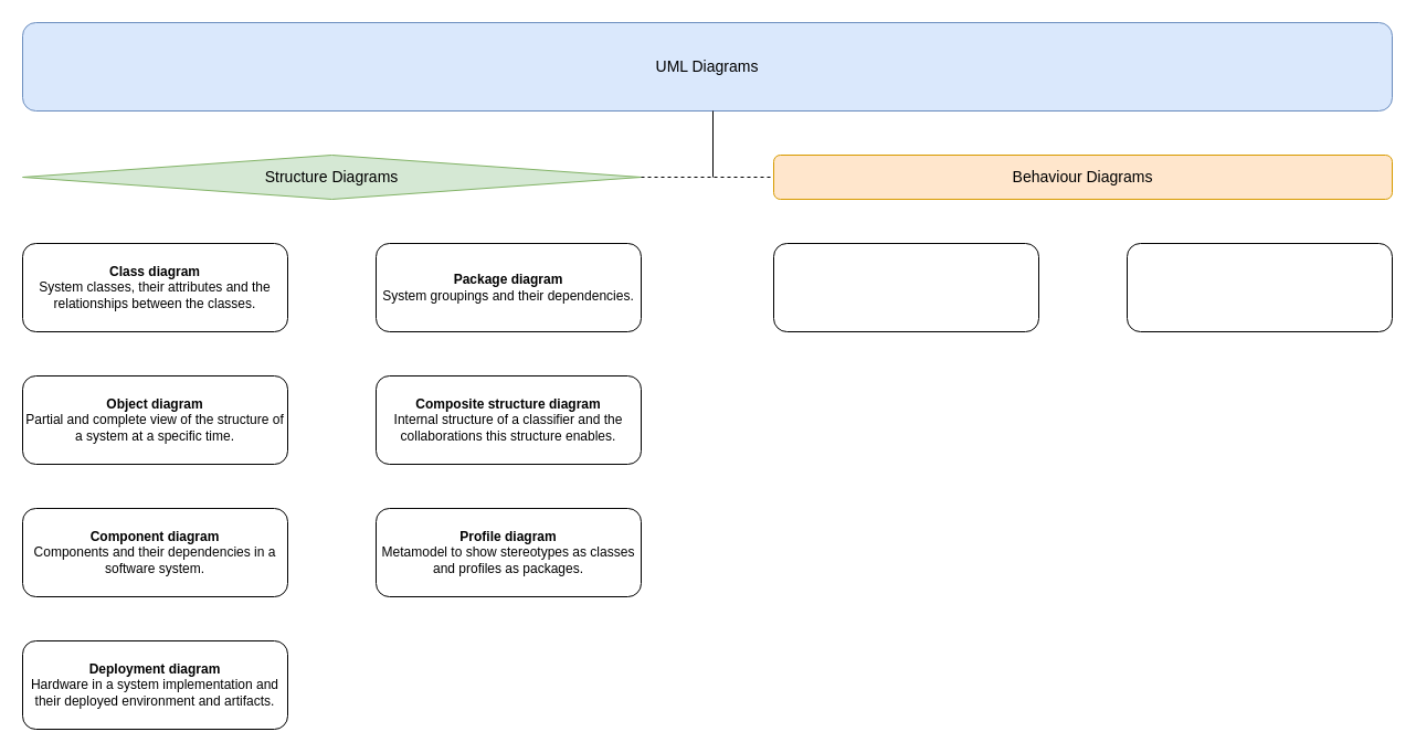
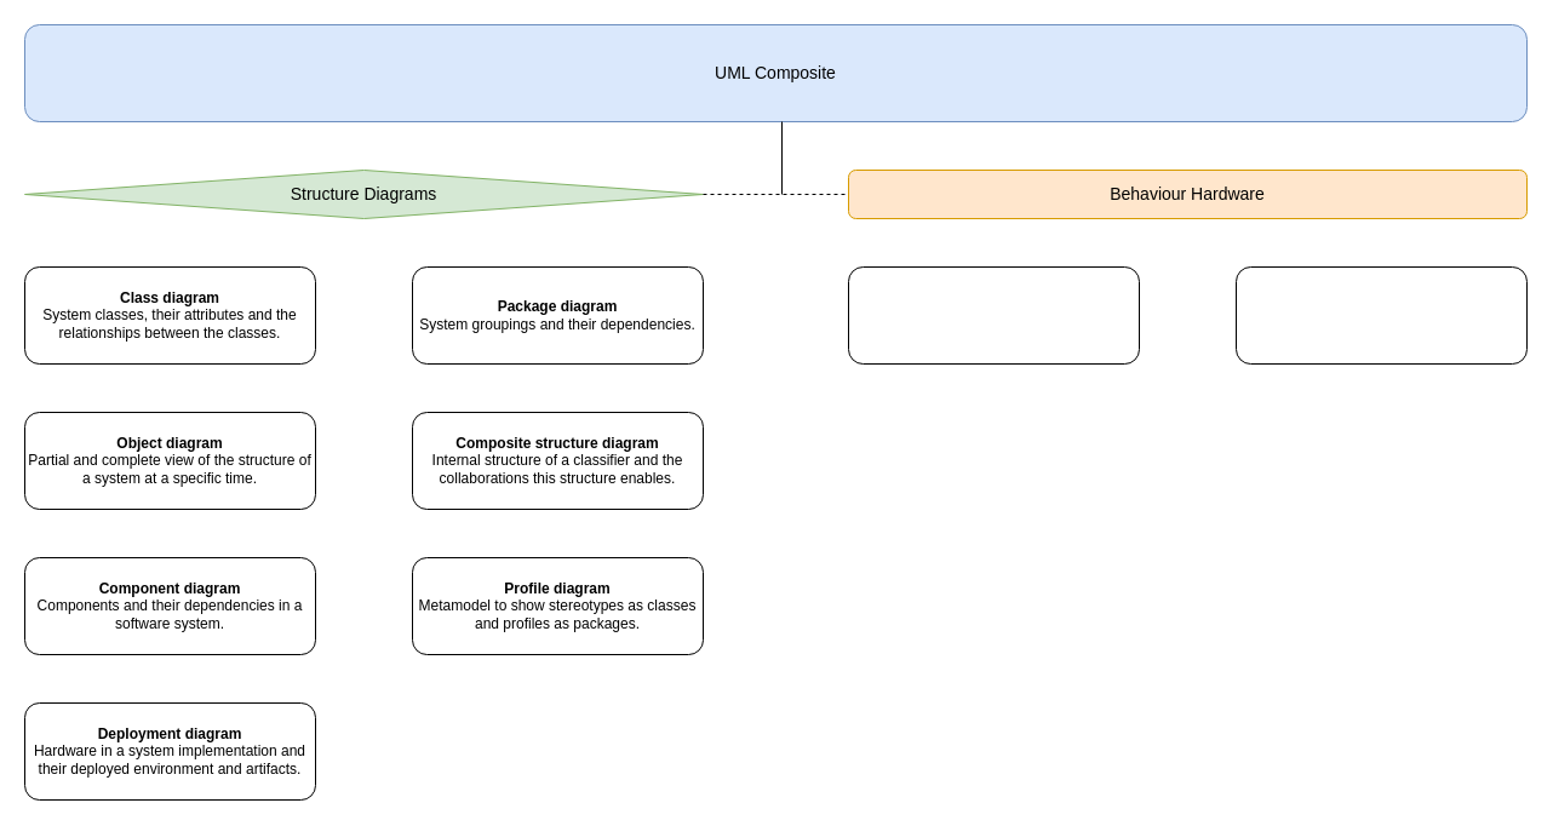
  <mxCell id="0" />
  <mxCell id="1" parent="0" />
- <mxCell id="2" value="&lt;div&gt;&lt;font style=&quot;font-size: 14px;&quot;&gt;UML Diagrams&lt;/font&gt;&lt;/div&gt;" style="rounded=1;whiteSpace=wrap;html=1;fillColor=#dae8fc;strokeColor=#6c8ebf;" vertex="1" parent="1"><mxGeometry x="20" y="20" width="1240" height="80" as="geometry" /></mxCell>
+ <mxCell id="2" value="&lt;div&gt;&lt;font style=&quot;font-size: 14px;&quot;&gt;UML Composite&lt;/font&gt;&lt;/div&gt;" style="rounded=1;whiteSpace=wrap;html=1;fillColor=#dae8fc;strokeColor=#6c8ebf;" vertex="1" parent="1"><mxGeometry x="20" y="20" width="1240" height="80" as="geometry" /></mxCell>
  <mxCell id="3" value="&lt;font style=&quot;font-size: 14px;&quot;&gt;Structure Diagrams&lt;/font&gt;" style="rhombus;whiteSpace=wrap;html=1;fillColor=#d5e8d4;strokeColor=#82b366;" vertex="1" parent="1"><mxGeometry x="20" y="140" width="560" height="40" as="geometry" /></mxCell>
- <mxCell id="4" value="&lt;font style=&quot;font-size: 14px;&quot;&gt;Behaviour Diagrams&lt;/font&gt;" style="rounded=1;whiteSpace=wrap;html=1;fillColor=#ffe6cc;strokeColor=#d79b00;" vertex="1" parent="1"><mxGeometry x="700" y="140" width="560" height="40" as="geometry" /></mxCell>
+ <mxCell id="4" value="&lt;font style=&quot;font-size: 14px;&quot;&gt;Behaviour Hardware&lt;/font&gt;" style="rounded=1;whiteSpace=wrap;html=1;fillColor=#ffe6cc;strokeColor=#d79b00;" vertex="1" parent="1"><mxGeometry x="700" y="140" width="560" height="40" as="geometry" /></mxCell>
  <mxCell id="5" value="" style="endArrow=none;html=1;rounded=0;" edge="1" parent="1"><mxGeometry width="50" height="50" relative="1" as="geometry"><mxPoint x="645" y="160" as="sourcePoint" /><mxPoint x="645" y="100" as="targetPoint" /></mxGeometry></mxCell>
  <mxCell id="6" value="" style="endArrow=none;html=1;rounded=0;exitX=1;exitY=0.5;exitDx=0;exitDy=0;entryX=0;entryY=0.5;entryDx=0;entryDy=0;dashed=1;" edge="1" parent="1" source="3" target="4"><mxGeometry width="50" height="50" relative="1" as="geometry"><mxPoint x="620" y="210" as="sourcePoint" /><mxPoint x="670" y="160" as="targetPoint" /></mxGeometry></mxCell>
  <mxCell id="7" value="&lt;b&gt;Package diagram&lt;br&gt;&lt;/b&gt;System groupings and their dependencies.&lt;b&gt;&lt;br&gt;&lt;/b&gt;" style="rounded=1;whiteSpace=wrap;html=1;" vertex="1" parent="1"><mxGeometry x="340" width="240" height="80" as="geometry" y="220" /></mxCell>
  <mxCell id="8" value="&lt;b&gt;Class diagram&lt;/b&gt;&lt;br&gt;System classes, their attributes and the relationships between the classes." style="rounded=1;whiteSpace=wrap;html=1;" vertex="1" parent="1"><mxGeometry x="20" width="240" height="80" as="geometry" y="220" /></mxCell>
  <mxCell id="9" value="" style="rounded=1;whiteSpace=wrap;html=1;" vertex="1" parent="1"><mxGeometry x="700" width="240" height="80" as="geometry" y="220" /></mxCell>
  <mxCell id="10" value="" style="rounded=1;whiteSpace=wrap;html=1;" vertex="1" parent="1"><mxGeometry x="1020" width="240" height="80" as="geometry" y="220" /></mxCell>
  <mxCell id="11" value="&lt;div&gt;&lt;b&gt;Object diagram&lt;/b&gt;&lt;/div&gt;&lt;div&gt;Partial and complete view of the structure of a system at a specific time.&lt;/div&gt;" style="rounded=1;whiteSpace=wrap;html=1;" vertex="1" parent="1"><mxGeometry x="20" y="340" width="240" height="80" as="geometry" /></mxCell>
  <mxCell id="12" value="&lt;div&gt;&lt;b&gt;Component diagram&lt;/b&gt;&lt;/div&gt;&lt;div&gt;Components and their dependencies in a software system.&lt;/div&gt;" style="rounded=1;whiteSpace=wrap;html=1;" vertex="1" parent="1"><mxGeometry x="20" y="460" width="240" height="80" as="geometry" /></mxCell>
  <mxCell id="13" value="&lt;div&gt;&lt;b&gt;Deployment diagram&lt;/b&gt;&lt;br&gt;&lt;/div&gt;&lt;div&gt;Hardware in a system implementation and their deployed environment and artifacts.&lt;/div&gt;" style="rounded=1;whiteSpace=wrap;html=1;" vertex="1" parent="1"><mxGeometry x="20" y="580" width="240" height="80" as="geometry" /></mxCell>
  <mxCell id="14" value="&lt;b&gt;Composite structure diagram&lt;/b&gt;&lt;br&gt;Internal structure of a classifier and the collaborations this structure enables." style="rounded=1;whiteSpace=wrap;html=1;" vertex="1" parent="1"><mxGeometry x="340" y="340" width="240" height="80" as="geometry" /></mxCell>
  <mxCell id="15" value="&lt;div&gt;&lt;b&gt;Profile diagram&lt;/b&gt;&lt;br&gt;&lt;/div&gt;&lt;div&gt;Metamodel to show stereotypes as classes and profiles as packages.&lt;/div&gt;" style="rounded=1;whiteSpace=wrap;html=1;" vertex="1" parent="1"><mxGeometry x="340" y="460" width="240" height="80" as="geometry" /></mxCell>
